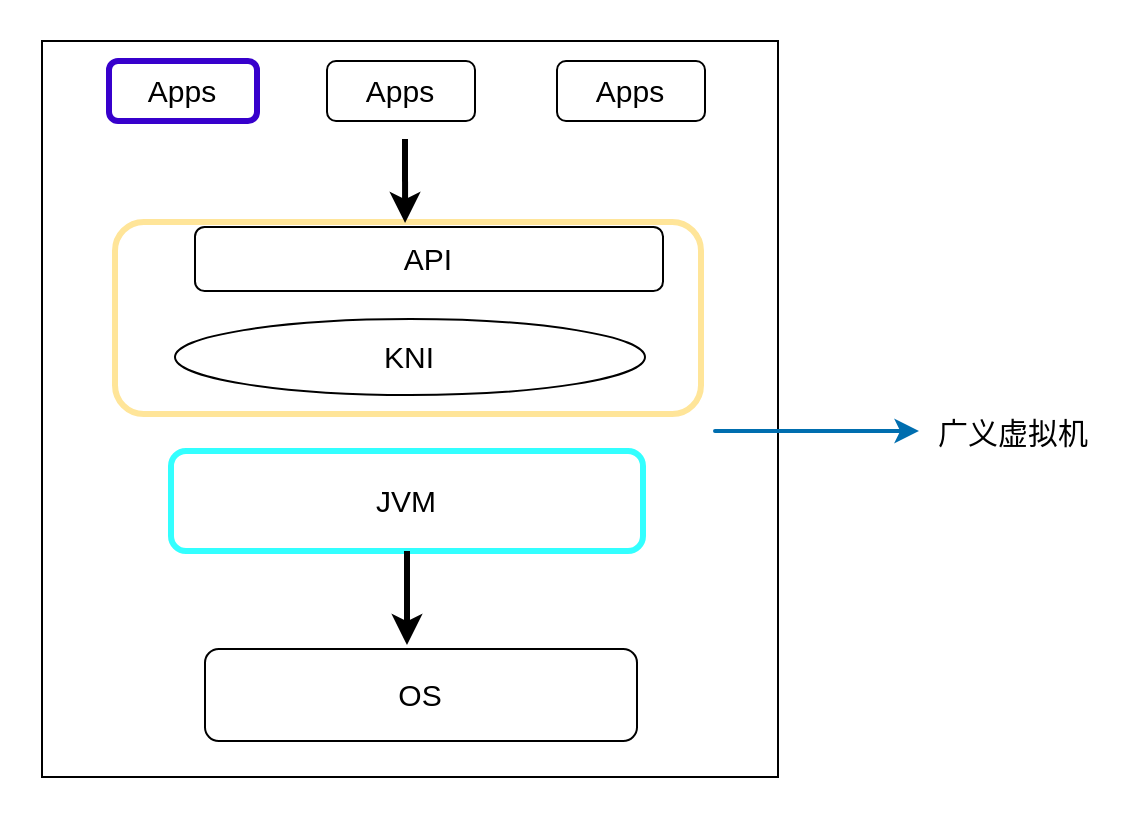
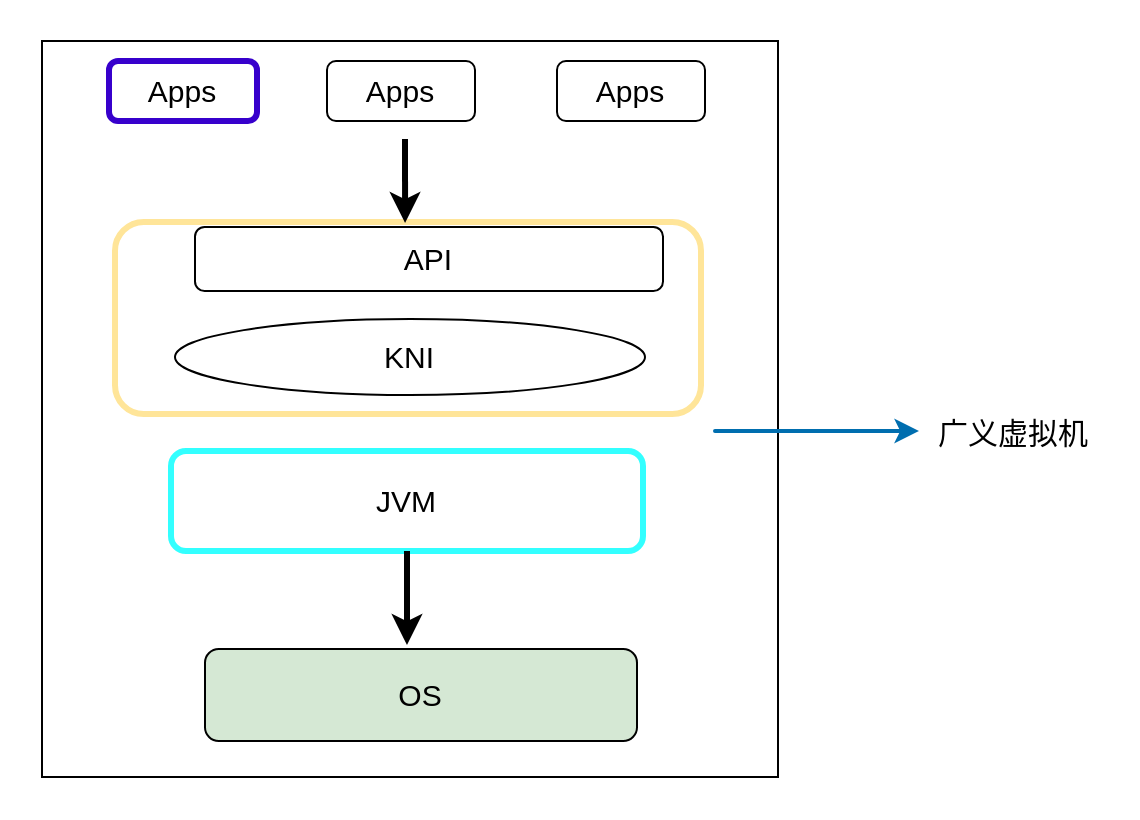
  <mxCell id="0" />
  <mxCell id="1" parent="0" />
  <mxCell id="2" value="" style="whiteSpace=wrap;html=1;aspect=fixed;" vertex="1" parent="1"><mxGeometry x="20.5" y="20" width="368" height="368" as="geometry" /></mxCell>
  <mxCell id="3" value="&lt;font style=&quot;font-size: 15px&quot; color=&quot;#000000&quot;&gt;Apps&lt;/font&gt;" style="rounded=1;whiteSpace=wrap;html=1;strokeColor=#3700CC;fontColor=#ffffff;fillColor=#FFFFFF;strokeWidth=3;" vertex="1" parent="1"><mxGeometry x="54" y="30" width="74" height="30" as="geometry" /></mxCell>
  <mxCell id="4" value="&lt;font style=&quot;font-size: 15px&quot;&gt;Apps&lt;/font&gt;" style="rounded=1;whiteSpace=wrap;html=1;" vertex="1" parent="1"><mxGeometry x="163" y="30" width="74" height="30" as="geometry" /></mxCell>
  <mxCell id="5" value="&lt;font style=&quot;font-size: 15px&quot;&gt;Apps&lt;/font&gt;" style="rounded=1;whiteSpace=wrap;html=1;" vertex="1" parent="1"><mxGeometry x="278" y="30" width="74" height="30" as="geometry" /></mxCell>
  <mxCell id="6" value="" style="rounded=1;whiteSpace=wrap;html=1;strokeWidth=3;fillColor=#FFFFFF;strokeColor=#FFE599;" vertex="1" parent="1"><mxGeometry x="57" y="110.5" width="293" height="96" as="geometry" /></mxCell>
  <mxCell id="7" value="&lt;font style=&quot;font-size: 15px&quot;&gt;API&lt;/font&gt;" style="rounded=1;whiteSpace=wrap;html=1;strokeWidth=1;fillColor=#FFFFFF;" vertex="1" parent="1"><mxGeometry x="97" y="113" width="234" height="32" as="geometry" /></mxCell>
  <mxCell id="8" value="&lt;font style=&quot;font-size: 15px&quot;&gt;KNI&lt;/font&gt;" style="ellipse;whiteSpace=wrap;html=1;strokeWidth=1;fillColor=#FFFFFF;" vertex="1" parent="1"><mxGeometry x="87" y="159" width="235" height="38" as="geometry" /></mxCell>
  <mxCell id="9" value="&lt;font style=&quot;font-size: 15px&quot;&gt;JVM&lt;/font&gt;" style="rounded=1;whiteSpace=wrap;html=1;strokeWidth=3;fillColor=#FFFFFF;strokeColor=#33FFFF;" vertex="1" parent="1"><mxGeometry x="85" y="225" width="236" height="50" as="geometry" /></mxCell>
- <mxCell id="10" value="&lt;font style=&quot;font-size: 15px&quot;&gt;OS&lt;/font&gt;" style="rounded=1;whiteSpace=wrap;html=1;strokeColor=#000000;strokeWidth=1;fillColor=#FFFFFF;" vertex="1" parent="1"><mxGeometry x="102" y="324" width="216" height="46" as="geometry" /></mxCell>
+ <mxCell id="10" value="&lt;font style=&quot;font-size: 15px&quot;&gt;OS&lt;/font&gt;" style="rounded=1;whiteSpace=wrap;html=1;strokeColor=#000000;strokeWidth=1;fillColor=#d5e8d4;" vertex="1" parent="1"><mxGeometry x="102" y="324" width="216" height="46" as="geometry" /></mxCell>
  <mxCell id="11" value="" style="endArrow=classic;html=1;entryX=0.495;entryY=0.005;entryDx=0;entryDy=0;entryPerimeter=0;strokeWidth=3;" edge="1" parent="1" target="6"><mxGeometry width="50" height="50" relative="1" as="geometry"><mxPoint x="202" y="69" as="sourcePoint" /><mxPoint x="160" y="80" as="targetPoint" /></mxGeometry></mxCell>
  <mxCell id="12" value="" style="endArrow=classic;html=1;strokeWidth=3;" edge="1" parent="1" source="9"><mxGeometry width="50" height="50" relative="1" as="geometry"><mxPoint x="174" y="274" as="sourcePoint" /><mxPoint x="203" y="322" as="targetPoint" /><Array as="points"><mxPoint x="203" y="306" /></Array></mxGeometry></mxCell>
  <mxCell id="13" value="" style="endArrow=classic;html=1;strokeWidth=2;fillColor=#1ba1e2;strokeColor=#006EAF;" edge="1" parent="1"><mxGeometry width="50" height="50" relative="1" as="geometry"><mxPoint x="386" y="215" as="sourcePoint" /><mxPoint x="459" y="215" as="targetPoint" /><Array as="points"><mxPoint x="352" y="215" /><mxPoint x="386" y="215" /></Array></mxGeometry></mxCell>
  <mxCell id="14" value="&lt;font style=&quot;font-size: 15px&quot;&gt;广义虚拟机&lt;/font&gt;" style="text;html=1;align=center;verticalAlign=middle;resizable=0;points=[];autosize=1;strokeColor=none;" vertex="1" parent="1"><mxGeometry x="463" y="206.5" width="85" height="18" as="geometry" /></mxCell>
